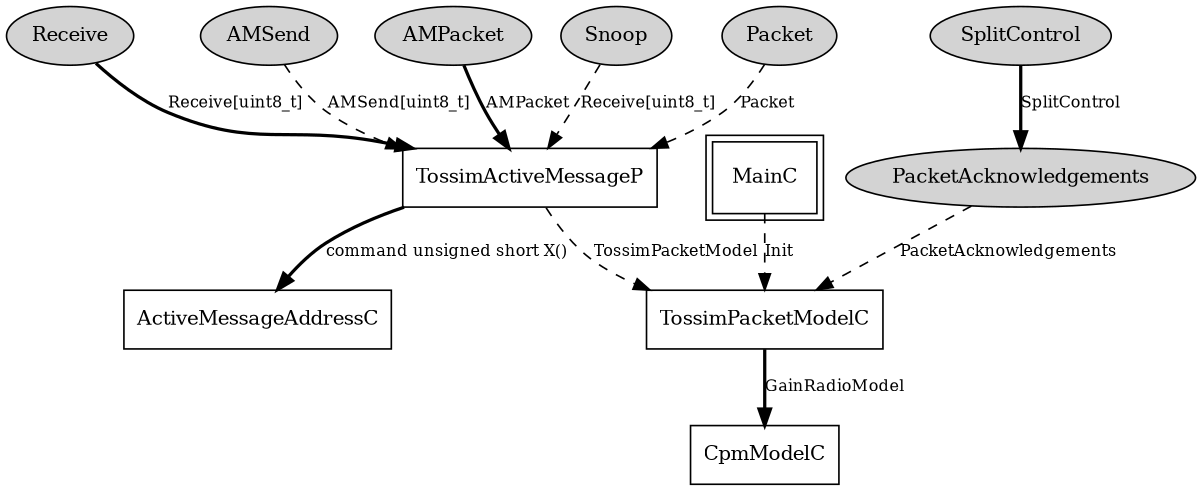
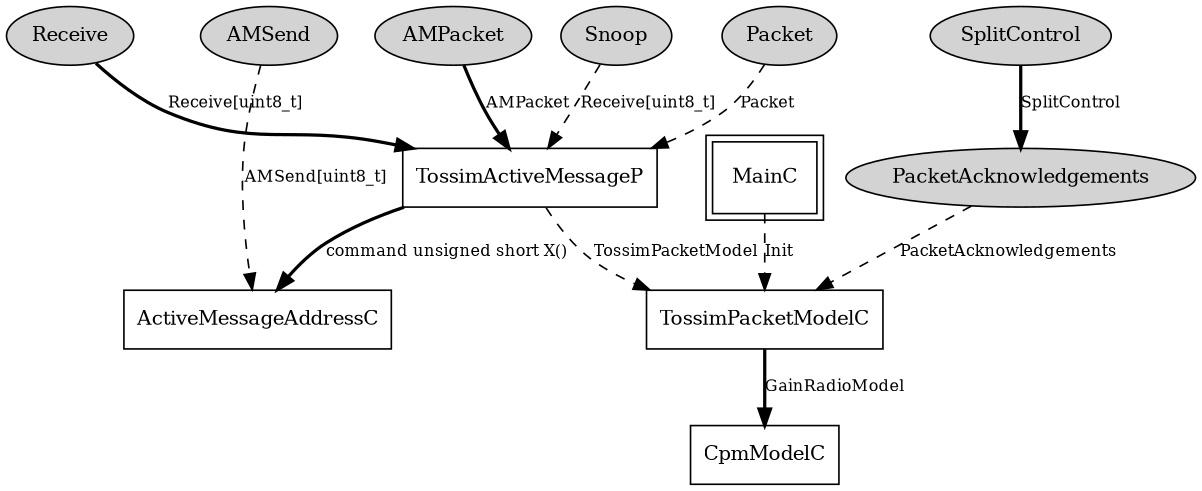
  digraph {
    node [fontsize=12 shape=ellipse style=filled]
    edge [fontsize=10 style=dashed]
    n1 [label=SplitControl]
    n2 [label=PacketAcknowledgements]
    TossimPacketModelC [shape=box style=""]
    CpmModelC [shape=box style=""]
    n5 [label=AMSend]
    TossimActiveMessageP [shape=box style=""]
    ActiveMessageAddressC [shape=box style=""]
    n8 [label=Snoop]
    n9 [label=Packet]
    n10 [label=Receive]
    n11 [label=AMPacket]
    MainC [peripheries=2 shape=box style=""]
    n1 -> n2 [label=SplitControl style=bold]
    n2 -> TossimPacketModelC [label=PacketAcknowledgements]
    TossimPacketModelC -> CpmModelC [label=GainRadioModel style=bold]
-   n5 -> TossimActiveMessageP [label="AMSend[uint8_t]"]
+   n5 -> ActiveMessageAddressC [label="AMSend[uint8_t]"]
    TossimActiveMessageP -> TossimPacketModelC [label=TossimPacketModel]
    TossimActiveMessageP -> ActiveMessageAddressC [label="command unsigned short X()" style=bold]
    n8 -> TossimActiveMessageP [label="Receive[uint8_t]"]
    n9 -> TossimActiveMessageP [label=Packet]
    n10 -> TossimActiveMessageP [label="Receive[uint8_t]" style=bold]
    n11 -> TossimActiveMessageP [label=AMPacket style=bold]
    MainC -> TossimPacketModelC [label=Init]
  }
